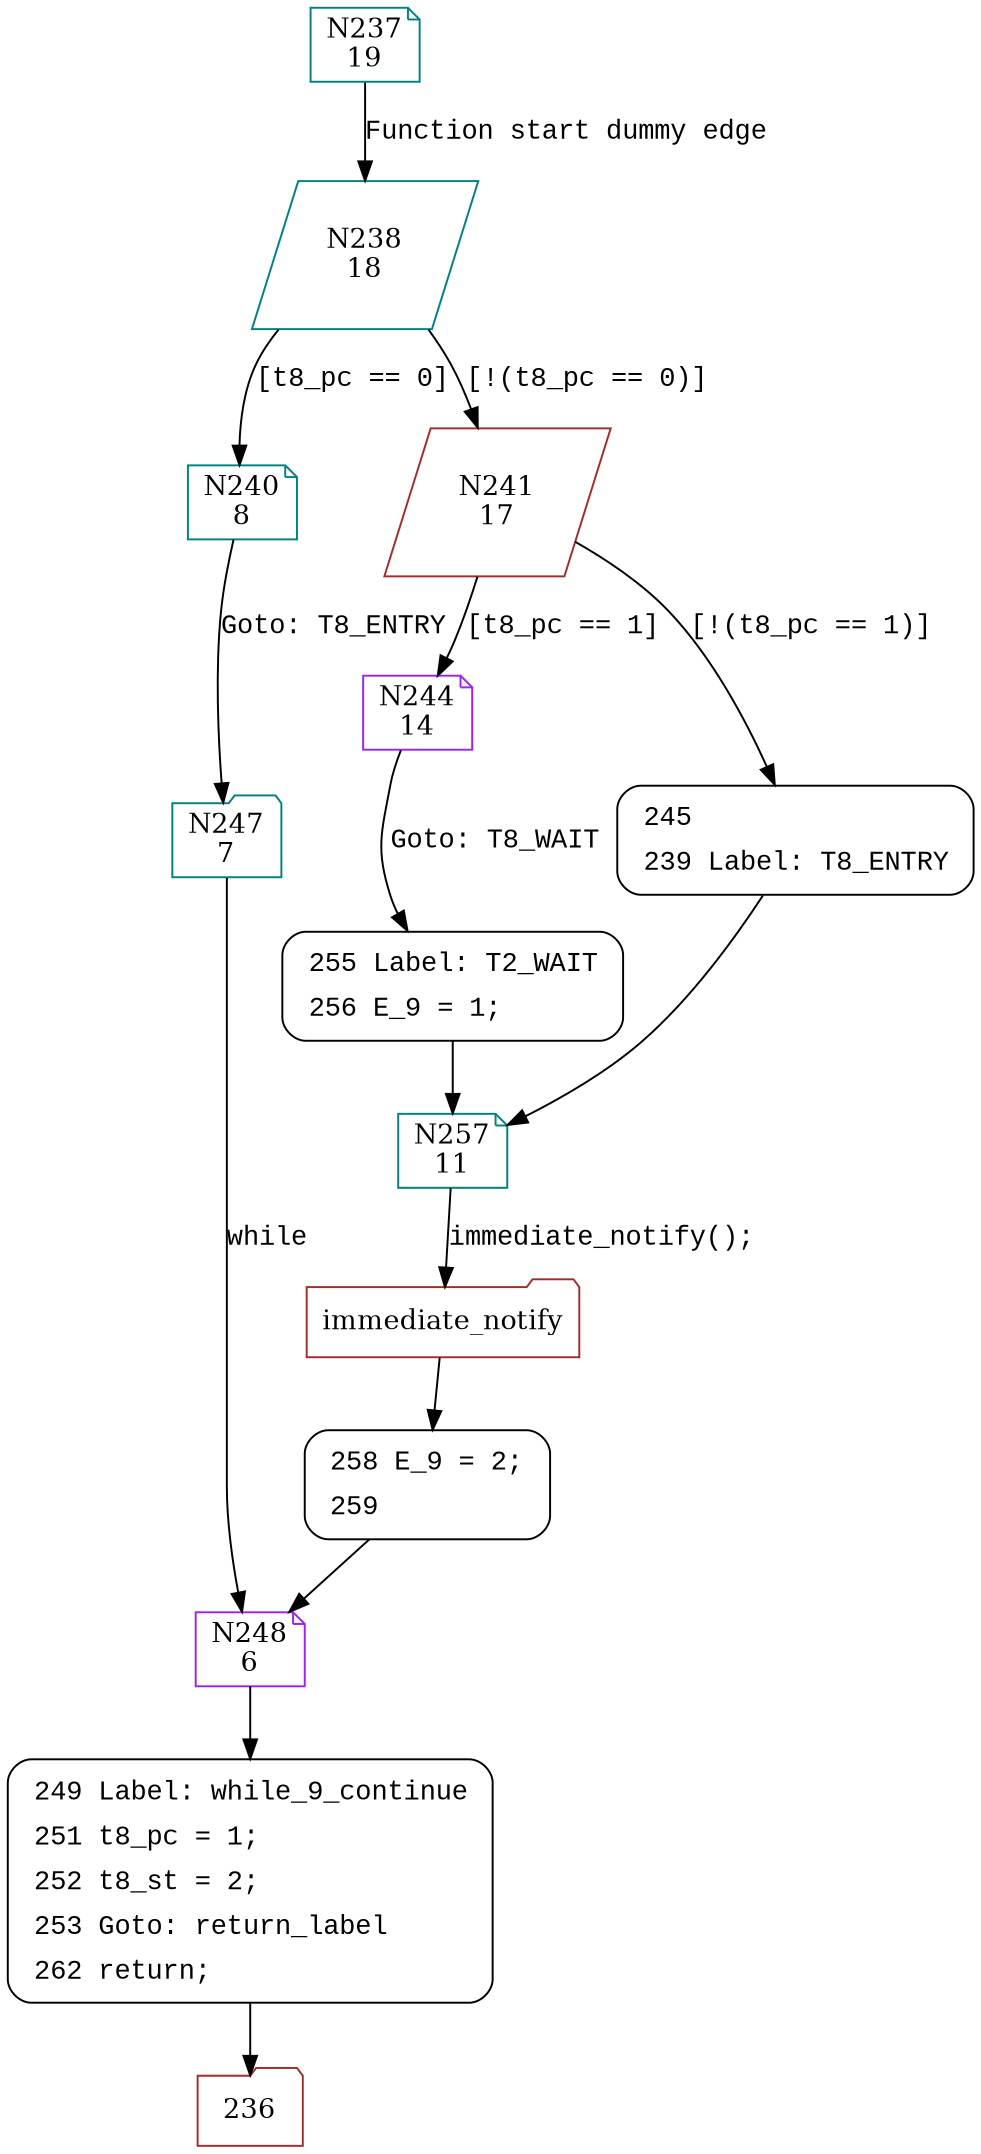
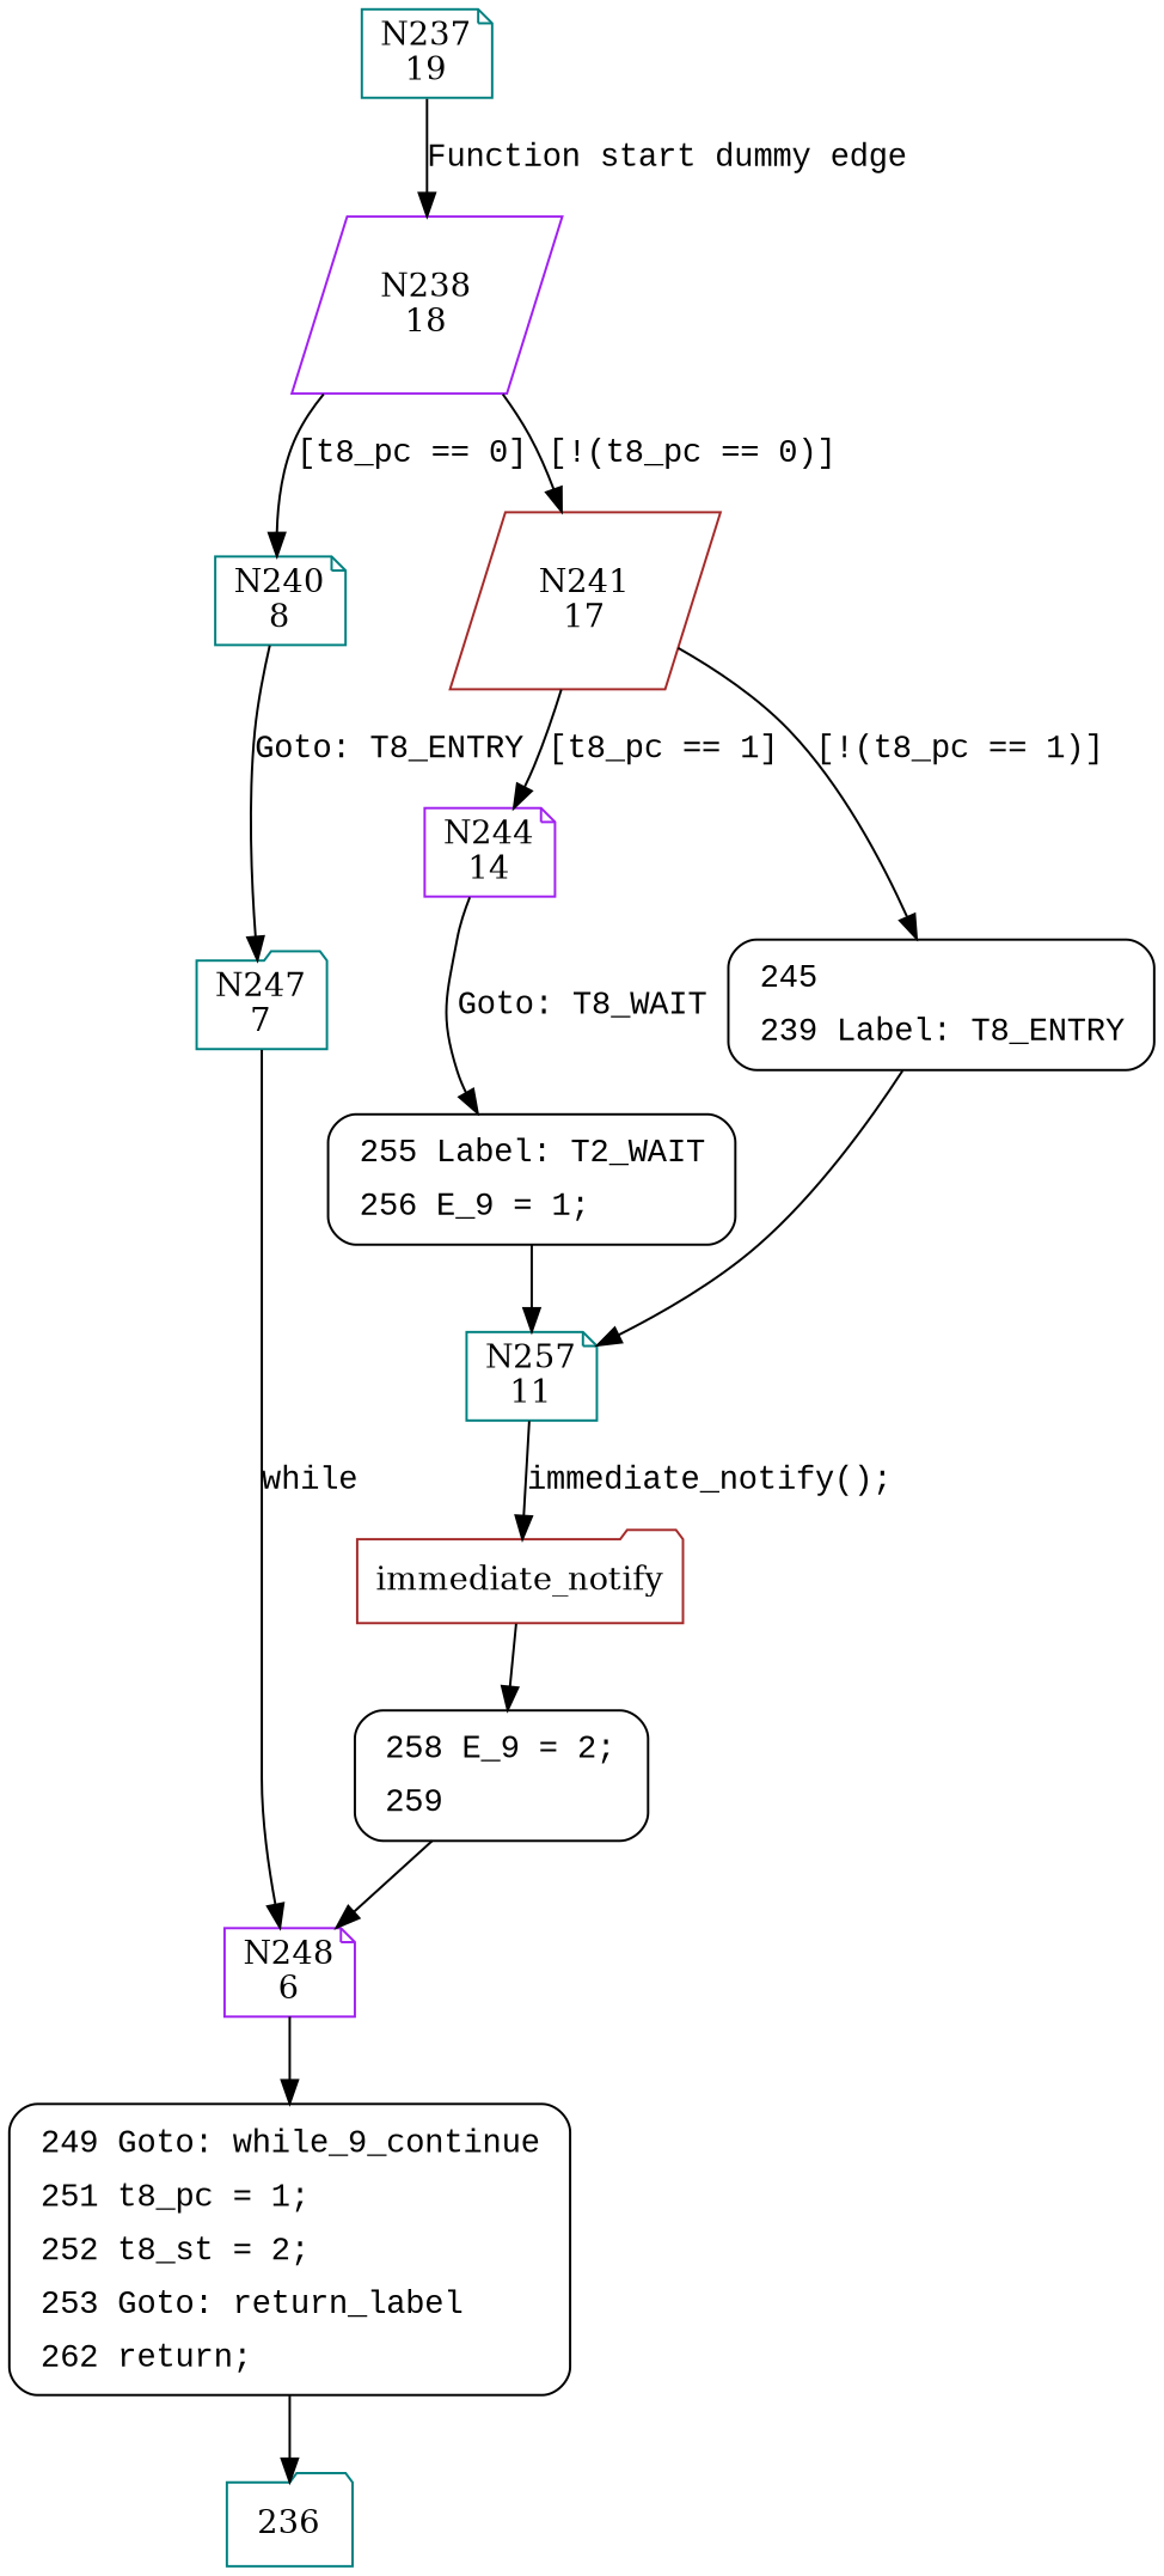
  digraph {
    node [color=teal shape=note]
    edge [fontname="Courier New"]
-   n1 [label="N238\n18" shape=parallelogram]
+   n1 [color=purple label="N238\n18" shape=parallelogram]
    n2 [label="N240\n8"]
    n3 [color=brown label="N241\n17" shape=parallelogram]
    n4 [label="N247\n7" shape=folder]
    n5 [color=purple label="N244\n14"]
    n6 [fillcolor=white fontname="Courier New" label=<<table border="0" cellborder="0" cellpadding="3" bgcolor="white"><tr><td align="right">245</td><td align="left"></td></tr><tr><td align="right">239</td><td align="left">Label: T8_ENTRY</td></tr></table>> penwidth=1 shape=Mrecord style="filled,bold" color=""]
    n7 [color=purple label="N248\n6"]
    n8 [fillcolor=white fontname="Courier New" label=<<table border="0" cellborder="0" cellpadding="3" bgcolor="white"><tr><td align="right">255</td><td align="left">Label: T2_WAIT</td></tr><tr><td align="right">256</td><td align="left">E_9 = 1;</td></tr></table>> penwidth=1 shape=Mrecord style="filled,bold" color=""]
    n9 [label="N257\n11"]
-   n10 [fillcolor=white fontname="Courier New" label=<<table border="0" cellborder="0" cellpadding="3" bgcolor="white"><tr><td align="right">249</td><td align="left">Label: while_9_continue</td></tr><tr><td align="right">251</td><td align="left">t8_pc = 1;</td></tr><tr><td align="right">252</td><td align="left">t8_st = 2;</td></tr><tr><td align="right">253</td><td align="left">Goto: return_label</td></tr><tr><td align="right">262</td><td align="left">return;</td></tr></table>> penwidth=1 shape=Mrecord style="filled,bold" color=""]
-   236 [color=brown shape=folder]
+   n10 [fillcolor=white fontname="Courier New" label=<<table border="0" cellborder="0" cellpadding="3" bgcolor="white"><tr><td align="right">249</td><td align="left">Goto: while_9_continue</td></tr><tr><td align="right">251</td><td align="left">t8_pc = 1;</td></tr><tr><td align="right">252</td><td align="left">t8_st = 2;</td></tr><tr><td align="right">253</td><td align="left">Goto: return_label</td></tr><tr><td align="right">262</td><td align="left">return;</td></tr></table>> penwidth=1 shape=Mrecord style="filled,bold" color=""]
+   236 [shape=folder]
    n12 [color=brown label=immediate_notify shape=folder]
    n13 [fillcolor=white fontname="Courier New" label=<<table border="0" cellborder="0" cellpadding="3" bgcolor="white"><tr><td align="right">258</td><td align="left">E_9 = 2;</td></tr><tr><td align="right">259</td><td align="left"></td></tr></table>> penwidth=1 shape=Mrecord style="filled,bold" color=""]
    n14 [label="N237\n19"]
    n1 -> n2 [label="[t8_pc == 0]"]
    n1 -> n3 [label="[!(t8_pc == 0)]"]
    n2 -> n4 [label="Goto: T8_ENTRY"]
    n3 -> n5 [label="[t8_pc == 1]"]
    n3 -> n6 [label="[!(t8_pc == 1)]"]
    n4 -> n7 [label=while]
    n5 -> n8 [label="Goto: T8_WAIT"]
    n6 -> n9 [fontname=""]
    n7 -> n10
    n8 -> n9 [fontname=""]
    n9 -> n12 [label="immediate_notify();"]
    n10 -> 236 [fontname=""]
    n12 -> n13
    n13 -> n7 [fontname=""]
    n14 -> n1 [label="Function start dummy edge"]
  }
